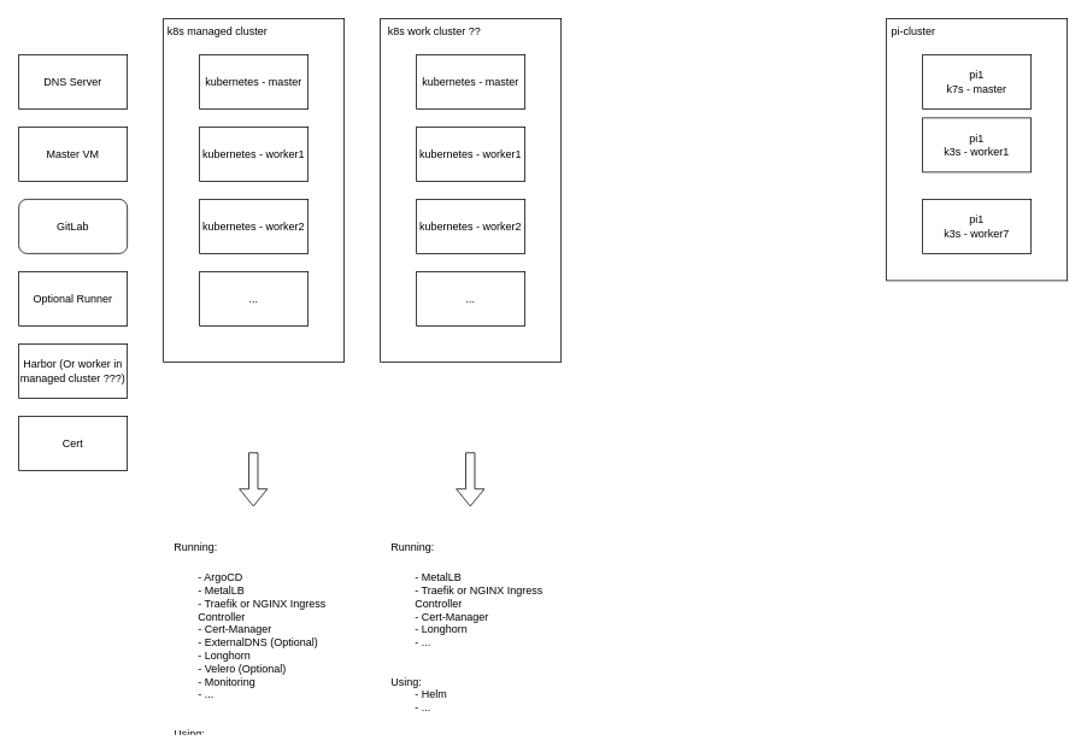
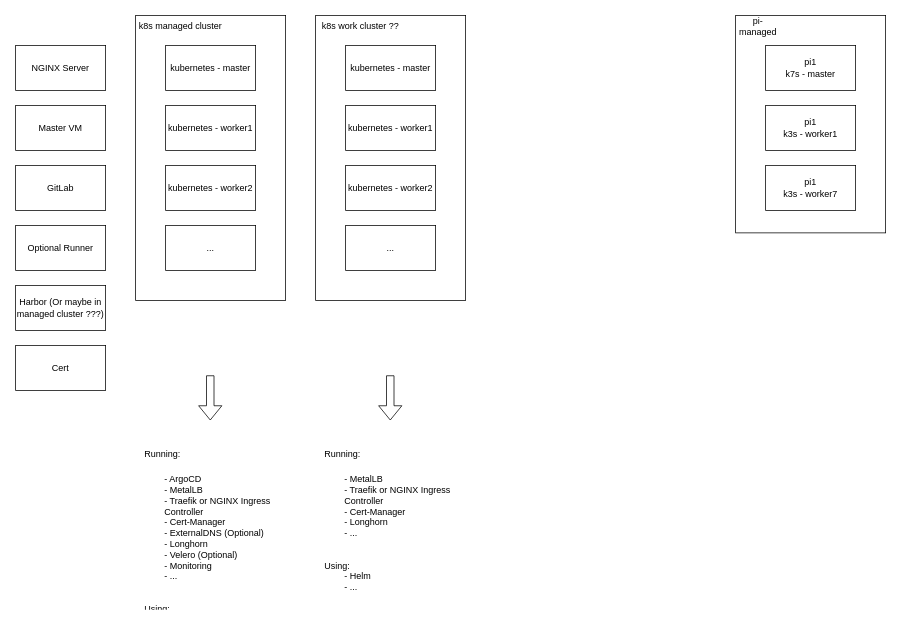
  <mxCell id="0" />
  <mxCell id="1" parent="0" />
  <mxCell id="2" value="" style="rounded=0;whiteSpace=wrap;html=1;" vertex="1" parent="1"><mxGeometry x="180" y="20" width="200" height="380" as="geometry" /></mxCell>
  <mxCell id="3" value="" style="rounded=0;whiteSpace=wrap;html=1;" vertex="1" parent="1"><mxGeometry x="980" y="20" width="200" height="290" as="geometry" /></mxCell>
- <mxCell id="4" value="DNS Server" style="rounded=0;whiteSpace=wrap;html=1;" vertex="1" parent="1"><mxGeometry x="20" y="60" width="120" height="60" as="geometry" /></mxCell>
+ <mxCell id="4" value="NGINX Server" style="rounded=0;whiteSpace=wrap;html=1;" vertex="1" parent="1"><mxGeometry x="20" y="60" width="120" height="60" as="geometry" /></mxCell>
  <mxCell id="5" value="Master VM" style="rounded=0;whiteSpace=wrap;html=1;" vertex="1" parent="1"><mxGeometry x="20" y="140" width="120" height="60" as="geometry" /></mxCell>
  <mxCell id="6" value="&lt;div&gt;&lt;span style=&quot;background-color: transparent; color: light-dark(rgb(0, 0, 0), rgb(255, 255, 255));&quot;&gt;kubernetes - master&lt;/span&gt;&lt;/div&gt;" style="rounded=0;whiteSpace=wrap;html=1;" vertex="1" parent="1"><mxGeometry x="220" y="60" width="120" height="60" as="geometry" /></mxCell>
  <mxCell id="7" value="pi1&lt;div&gt;k7s - master&lt;/div&gt;" style="rounded=0;whiteSpace=wrap;html=1;" vertex="1" parent="1"><mxGeometry x="1020" y="60" width="120" height="60" as="geometry" /></mxCell>
- <mxCell id="8" value="pi1&lt;div&gt;k3s - worker1&lt;/div&gt;" style="rounded=0;whiteSpace=wrap;html=1;" vertex="1" parent="1"><mxGeometry x="1020" y="130" width="120" height="60" as="geometry" /></mxCell>
+ <mxCell id="8" value="pi1&lt;div&gt;k3s - worker1&lt;/div&gt;" style="rounded=0;whiteSpace=wrap;html=1;" vertex="1" parent="1"><mxGeometry x="1020" y="140" width="120" height="60" as="geometry" /></mxCell>
  <mxCell id="9" value="pi1&lt;div&gt;k3s - worker7&lt;/div&gt;" style="rounded=0;whiteSpace=wrap;html=1;" vertex="1" parent="1"><mxGeometry x="1020" y="220" width="120" height="60" as="geometry" /></mxCell>
- <mxCell id="10" value="pi-cluster" style="text;html=1;whiteSpace=wrap;strokeColor=none;fillColor=none;align=center;verticalAlign=middle;rounded=0;" vertex="1" parent="1"><mxGeometry x="980" y="20" width="60" height="30" as="geometry" /></mxCell>
+ <mxCell id="10" value="pi-managed" style="text;html=1;whiteSpace=wrap;strokeColor=none;fillColor=none;align=center;verticalAlign=middle;rounded=0;" vertex="1" parent="1"><mxGeometry x="980" y="20" width="60" height="30" as="geometry" /></mxCell>
  <mxCell id="11" value="&lt;div&gt;&lt;span style=&quot;background-color: transparent; color: light-dark(rgb(0, 0, 0), rgb(255, 255, 255));&quot;&gt;kubernetes - worker1&lt;/span&gt;&lt;/div&gt;" style="rounded=0;whiteSpace=wrap;html=1;" vertex="1" parent="1"><mxGeometry x="220" y="140" width="120" height="60" as="geometry" /></mxCell>
  <mxCell id="12" value="&lt;div&gt;&lt;span style=&quot;background-color: transparent; color: light-dark(rgb(0, 0, 0), rgb(255, 255, 255));&quot;&gt;kubernetes - worker2&lt;/span&gt;&lt;/div&gt;" style="rounded=0;whiteSpace=wrap;html=1;" vertex="1" parent="1"><mxGeometry x="220" y="220" width="120" height="60" as="geometry" /></mxCell>
  <mxCell id="13" value="k8s managed cluster" style="text;html=1;whiteSpace=wrap;strokeColor=none;fillColor=none;align=center;verticalAlign=middle;rounded=0;" vertex="1" parent="1"><mxGeometry x="180" y="20" width="120" height="30" as="geometry" /></mxCell>
  <mxCell id="14" value="..." style="rounded=0;whiteSpace=wrap;html=1;" vertex="1" parent="1"><mxGeometry x="220" y="300" width="120" height="60" as="geometry" /></mxCell>
  <mxCell id="15" value="" style="rounded=0;whiteSpace=wrap;html=1;" vertex="1" parent="1"><mxGeometry x="420" y="20" width="200" height="380" as="geometry" /></mxCell>
  <mxCell id="16" value="&lt;div&gt;&lt;span style=&quot;background-color: transparent; color: light-dark(rgb(0, 0, 0), rgb(255, 255, 255));&quot;&gt;kubernetes - master&lt;/span&gt;&lt;/div&gt;" style="rounded=0;whiteSpace=wrap;html=1;" vertex="1" parent="1"><mxGeometry x="460" y="60" width="120" height="60" as="geometry" /></mxCell>
  <mxCell id="17" value="&lt;div&gt;&lt;span style=&quot;background-color: transparent; color: light-dark(rgb(0, 0, 0), rgb(255, 255, 255));&quot;&gt;kubernetes - worker1&lt;/span&gt;&lt;/div&gt;" style="rounded=0;whiteSpace=wrap;html=1;" vertex="1" parent="1"><mxGeometry x="460" y="140" width="120" height="60" as="geometry" /></mxCell>
  <mxCell id="18" value="&lt;div&gt;&lt;span style=&quot;background-color: transparent; color: light-dark(rgb(0, 0, 0), rgb(255, 255, 255));&quot;&gt;kubernetes - worker2&lt;/span&gt;&lt;/div&gt;" style="rounded=0;whiteSpace=wrap;html=1;" vertex="1" parent="1"><mxGeometry x="460" y="220" width="120" height="60" as="geometry" /></mxCell>
  <mxCell id="19" value="k8s work cluster ??" style="text;html=1;whiteSpace=wrap;strokeColor=none;fillColor=none;align=center;verticalAlign=middle;rounded=0;" vertex="1" parent="1"><mxGeometry x="420" y="20" width="120" height="30" as="geometry" /></mxCell>
  <mxCell id="20" value="..." style="rounded=0;whiteSpace=wrap;html=1;" vertex="1" parent="1"><mxGeometry x="460" y="300" width="120" height="60" as="geometry" /></mxCell>
  <mxCell id="21" value="" style="shape=flexArrow;endArrow=classic;html=1;rounded=0;" edge="1" parent="1"><mxGeometry width="50" height="50" relative="1" as="geometry"><mxPoint x="279.5" y="500" as="sourcePoint" /><mxPoint x="279.5" y="560" as="targetPoint" /></mxGeometry></mxCell>
  <mxCell id="22" value="&lt;h1 style=&quot;margin-top: 0px;&quot;&gt;&lt;span style=&quot;background-color: transparent; color: light-dark(rgb(0, 0, 0), rgb(255, 255, 255)); font-size: 12px; font-weight: normal;&quot;&gt;Running:&lt;/span&gt;&lt;/h1&gt;&lt;div&gt;&lt;span style=&quot;background-color: transparent; color: light-dark(rgb(0, 0, 0), rgb(255, 255, 255)); font-size: 12px; font-weight: normal;&quot;&gt;&lt;span style=&quot;white-space: pre;&quot;&gt;&#09;&lt;/span&gt;- ArgoCD&lt;br&gt;&lt;/span&gt;&lt;/div&gt;&lt;div&gt;&lt;span style=&quot;background-color: transparent; color: light-dark(rgb(0, 0, 0), rgb(255, 255, 255)); font-size: 12px; font-weight: normal;&quot;&gt;&lt;span style=&quot;white-space: pre;&quot;&gt;&#09;&lt;/span&gt;- MetalLB&lt;br&gt;&lt;/span&gt;&lt;/div&gt;&lt;div&gt;&lt;span style=&quot;background-color: transparent; color: light-dark(rgb(0, 0, 0), rgb(255, 255, 255)); font-size: 12px; font-weight: normal;&quot;&gt;&lt;span style=&quot;white-space: pre;&quot;&gt;&#09;&lt;/span&gt;- Traefik or NGINX Ingress &lt;span style=&quot;white-space: pre;&quot;&gt;&#09;&lt;/span&gt;Controller&lt;br&gt;&lt;/span&gt;&lt;/div&gt;&lt;div&gt;&lt;span style=&quot;background-color: transparent; color: light-dark(rgb(0, 0, 0), rgb(255, 255, 255)); font-size: 12px; font-weight: normal;&quot;&gt;&lt;span style=&quot;white-space: pre;&quot;&gt;&#09;&lt;/span&gt;- Cert-Manager&lt;br&gt;&lt;/span&gt;&lt;/div&gt;&lt;div&gt;&lt;span style=&quot;white-space: pre;&quot;&gt;&#09;&lt;/span&gt;- ExternalDNS (Optional)&lt;br&gt;&lt;/div&gt;&lt;div&gt;&lt;span style=&quot;white-space: pre;&quot;&gt;&#09;&lt;/span&gt;- Longhorn&lt;br&gt;&lt;/div&gt;&lt;div&gt;&lt;span style=&quot;white-space: pre;&quot;&gt;&#09;&lt;/span&gt;- Velero (Optional)&lt;br&gt;&lt;/div&gt;&lt;div&gt;&lt;span style=&quot;white-space: pre;&quot;&gt;&#09;&lt;/span&gt;- Monitoring&lt;br&gt;&lt;/div&gt;&lt;div&gt;&lt;span style=&quot;white-space: pre;&quot;&gt;&#09;&lt;/span&gt;- ...&lt;br&gt;&lt;/div&gt;&lt;div&gt;&lt;span style=&quot;background-color: transparent; color: light-dark(rgb(0, 0, 0), rgb(255, 255, 255)); font-size: 12px; font-weight: normal;&quot;&gt;&lt;br&gt;&lt;/span&gt;&lt;/div&gt;&lt;div&gt;&lt;span style=&quot;background-color: transparent; color: light-dark(rgb(0, 0, 0), rgb(255, 255, 255)); font-size: 12px; font-weight: normal;&quot;&gt;&lt;br&gt;&lt;/span&gt;&lt;/div&gt;&lt;div&gt;&lt;span style=&quot;background-color: transparent; color: light-dark(rgb(0, 0, 0), rgb(255, 255, 255)); font-size: 12px; font-weight: normal;&quot;&gt;Using:&lt;/span&gt;&lt;/div&gt;&lt;div&gt;&lt;span style=&quot;background-color: transparent; color: light-dark(rgb(0, 0, 0), rgb(255, 255, 255)); font-size: 12px; font-weight: normal;&quot;&gt;&lt;span style=&quot;white-space: pre;&quot;&gt;&#09;&lt;/span&gt;- Helm&lt;br&gt;&lt;/span&gt;&lt;/div&gt;&lt;div&gt;&lt;span style=&quot;background-color: transparent; color: light-dark(rgb(0, 0, 0), rgb(255, 255, 255)); font-size: 12px; font-weight: normal;&quot;&gt;&lt;span style=&quot;white-space: pre;&quot;&gt;&#09;&lt;/span&gt;- ...&lt;/span&gt;&lt;/div&gt;" style="text;html=1;whiteSpace=wrap;overflow=hidden;rounded=0;" vertex="1" parent="1"><mxGeometry x="190" y="580" width="190" height="230" as="geometry" /></mxCell>
- <mxCell id="23" value="GitLab" style="whiteSpace=wrap;html=1;rounded=1;" vertex="1" parent="1"><mxGeometry x="20" y="220" width="120" height="60" as="geometry" /></mxCell>
+ <mxCell id="23" value="GitLab" style="rounded=0;whiteSpace=wrap;html=1;" vertex="1" parent="1"><mxGeometry x="20" y="220" width="120" height="60" as="geometry" /></mxCell>
  <mxCell id="24" value="Optional Runner" style="rounded=0;whiteSpace=wrap;html=1;" vertex="1" parent="1"><mxGeometry x="20" y="300" width="120" height="60" as="geometry" /></mxCell>
- <mxCell id="25" value="Harbor (Or worker in managed cluster ???)" style="rounded=0;whiteSpace=wrap;html=1;" vertex="1" parent="1"><mxGeometry x="20" y="380" width="120" height="60" as="geometry" /></mxCell>
+ <mxCell id="25" value="Harbor (Or maybe in managed cluster ???)" style="rounded=0;whiteSpace=wrap;html=1;" vertex="1" parent="1"><mxGeometry x="20" y="380" width="120" height="60" as="geometry" /></mxCell>
  <mxCell id="26" value="Cert" style="rounded=0;whiteSpace=wrap;html=1;" vertex="1" parent="1"><mxGeometry x="20" y="460" width="120" height="60" as="geometry" /></mxCell>
  <mxCell id="27" value="" style="shape=flexArrow;endArrow=classic;html=1;rounded=0;" edge="1" parent="1"><mxGeometry width="50" height="50" relative="1" as="geometry"><mxPoint x="519.5" y="500" as="sourcePoint" /><mxPoint x="519.5" y="560" as="targetPoint" /></mxGeometry></mxCell>
  <mxCell id="28" value="&lt;h1 style=&quot;margin-top: 0px;&quot;&gt;&lt;span style=&quot;background-color: transparent; color: light-dark(rgb(0, 0, 0), rgb(255, 255, 255)); font-size: 12px; font-weight: normal;&quot;&gt;Running:&lt;/span&gt;&lt;/h1&gt;&lt;div&gt;&lt;span style=&quot;background-color: transparent; color: light-dark(rgb(0, 0, 0), rgb(255, 255, 255)); white-space: pre;&quot;&gt;&#09;&lt;/span&gt;&lt;span style=&quot;background-color: transparent; color: light-dark(rgb(0, 0, 0), rgb(255, 255, 255));&quot;&gt;- MetalLB&lt;/span&gt;&lt;/div&gt;&lt;div&gt;&lt;div&gt;&lt;span style=&quot;background-color: transparent; color: light-dark(rgb(0, 0, 0), rgb(255, 255, 255));&quot;&gt;&lt;span style=&quot;white-space: pre;&quot;&gt;&#09;&lt;/span&gt;- Traefik or NGINX Ingress &lt;span style=&quot;white-space: pre;&quot;&gt;&#09;&lt;/span&gt;Controller&lt;br&gt;&lt;/span&gt;&lt;/div&gt;&lt;div&gt;&lt;span style=&quot;background-color: transparent; color: light-dark(rgb(0, 0, 0), rgb(255, 255, 255));&quot;&gt;&lt;span style=&quot;white-space: pre;&quot;&gt;&#09;&lt;/span&gt;- Cert-Manager&lt;/span&gt;&lt;/div&gt;&lt;/div&gt;&lt;div&gt;&lt;span style=&quot;background-color: transparent; color: light-dark(rgb(0, 0, 0), rgb(255, 255, 255));&quot;&gt;&lt;span style=&quot;white-space: pre;&quot;&gt;&#09;&lt;/span&gt;- Longhorn&lt;br&gt;&lt;/span&gt;&lt;/div&gt;&lt;div&gt;&lt;span style=&quot;background-color: transparent; color: light-dark(rgb(0, 0, 0), rgb(255, 255, 255));&quot;&gt;&lt;span style=&quot;white-space: pre;&quot;&gt;&#09;&lt;/span&gt;- ...&lt;br&gt;&lt;/span&gt;&lt;/div&gt;&lt;div&gt;&lt;span style=&quot;background-color: transparent; color: light-dark(rgb(0, 0, 0), rgb(255, 255, 255)); font-size: 12px; font-weight: normal;&quot;&gt;&lt;br&gt;&lt;/span&gt;&lt;/div&gt;&lt;div&gt;&lt;span style=&quot;background-color: transparent; color: light-dark(rgb(0, 0, 0), rgb(255, 255, 255)); font-size: 12px; font-weight: normal;&quot;&gt;&lt;br&gt;&lt;/span&gt;&lt;/div&gt;&lt;div&gt;&lt;span style=&quot;background-color: transparent; color: light-dark(rgb(0, 0, 0), rgb(255, 255, 255)); font-size: 12px; font-weight: normal;&quot;&gt;Using:&lt;/span&gt;&lt;/div&gt;&lt;div&gt;&lt;span style=&quot;background-color: transparent; color: light-dark(rgb(0, 0, 0), rgb(255, 255, 255)); font-size: 12px; font-weight: normal;&quot;&gt;&lt;span style=&quot;white-space: pre;&quot;&gt;&#09;&lt;/span&gt;- Helm&lt;br&gt;&lt;/span&gt;&lt;/div&gt;&lt;div&gt;&lt;span style=&quot;background-color: transparent; color: light-dark(rgb(0, 0, 0), rgb(255, 255, 255)); font-size: 12px; font-weight: normal;&quot;&gt;&lt;span style=&quot;white-space: pre;&quot;&gt;&#09;&lt;/span&gt;- ...&lt;/span&gt;&lt;/div&gt;" style="text;html=1;whiteSpace=wrap;overflow=hidden;rounded=0;" vertex="1" parent="1"><mxGeometry x="430" y="580" width="190" height="230" as="geometry" /></mxCell>
